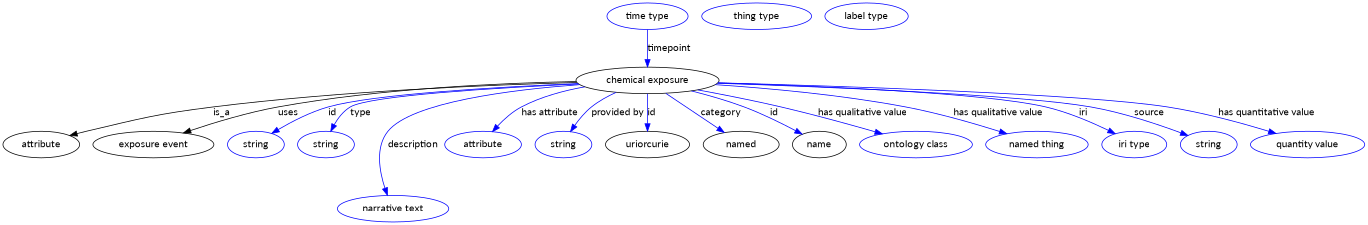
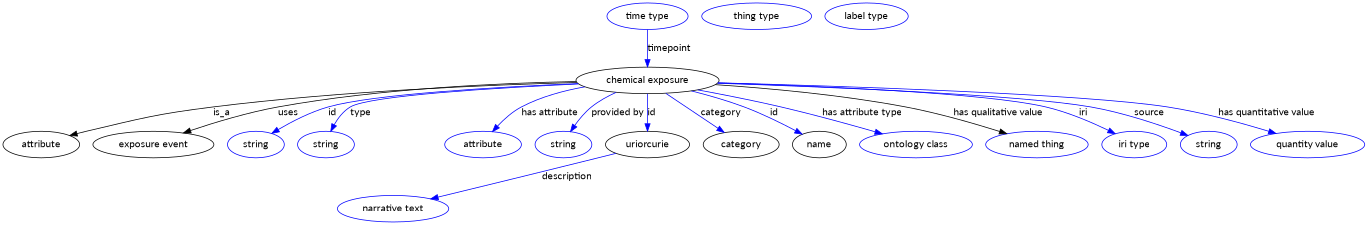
  digraph {
    fontname=Lato
    node [fontname=Lato color=blue]
    edge [fontname=Lato color=blue style=solid]
    n1 [height=0.5 label="chemical exposure" width=2.69 color=""]
    attribute [height=0.5 width=1.4443 color=""]
    "exposure event" [height=0.5 width=2.2748 color=""]
    n4 [height=0.5 label=string width=1.0652]
    n5 [height=0.5 label=string width=1.0652]
    n6 [height=0.5 label="narrative text" width=2.0943]
    n7 [height=0.5 label=attribute width=1.4443]
    n8 [height=0.5 label=string width=1.0652]
    n9 [color=black height=0.5 label=uriorcurie width=1.5887]
-   category [height=0.5 width=1.4263 label=named color=""]
+   category [height=0.5 width=1.4263 color=""]
    name [height=0.5 width=1.011 color=""]
    n12 [height=0.5 label="ontology class" width=2.1304]
    n13 [height=0.5 label="named thing" width=1.9318]
    n14 [height=0.5 label="iri type" width=1.2277]
    n15 [height=0.5 label=string width=1.0652]
    n16 [height=0.5 label="quantity value" width=2.1484]
    n17 [height=0.5 label="time type" width=1.5346]
    n18 [height=0.5 label="thing type" width=2.0762]
    n19 [height=0.5 label="label type" width=1.5707]
    n1 -> attribute [label=is_a color="" style=""]
    n1 -> "exposure event" [label=uses color="" style=""]
    n1 -> n4 [label=id]
    n1 -> n5 [label=type]
-   n1 -> n6 [label=description]
+   n9 -> n6 [label=description]
    n1 -> n7 [label="has attribute"]
    n1 -> n8 [label="provided by"]
    n1 -> n9 [label=id]
    n1 -> category [label=category]
    n1 -> name [label=id]
-   n1 -> n12 [label="has qualitative value"]
-   n1 -> n13 [label="has qualitative value"]
+   n1 -> n12 [label="has attribute type"]
+   n1 -> n13 [color=black label="has qualitative value"]
    n1 -> n14 [label=iri]
    n1 -> n15 [label=source]
    n1 -> n16 [label="has quantitative value"]
    n17 -> n1 [label=timepoint]
  }
